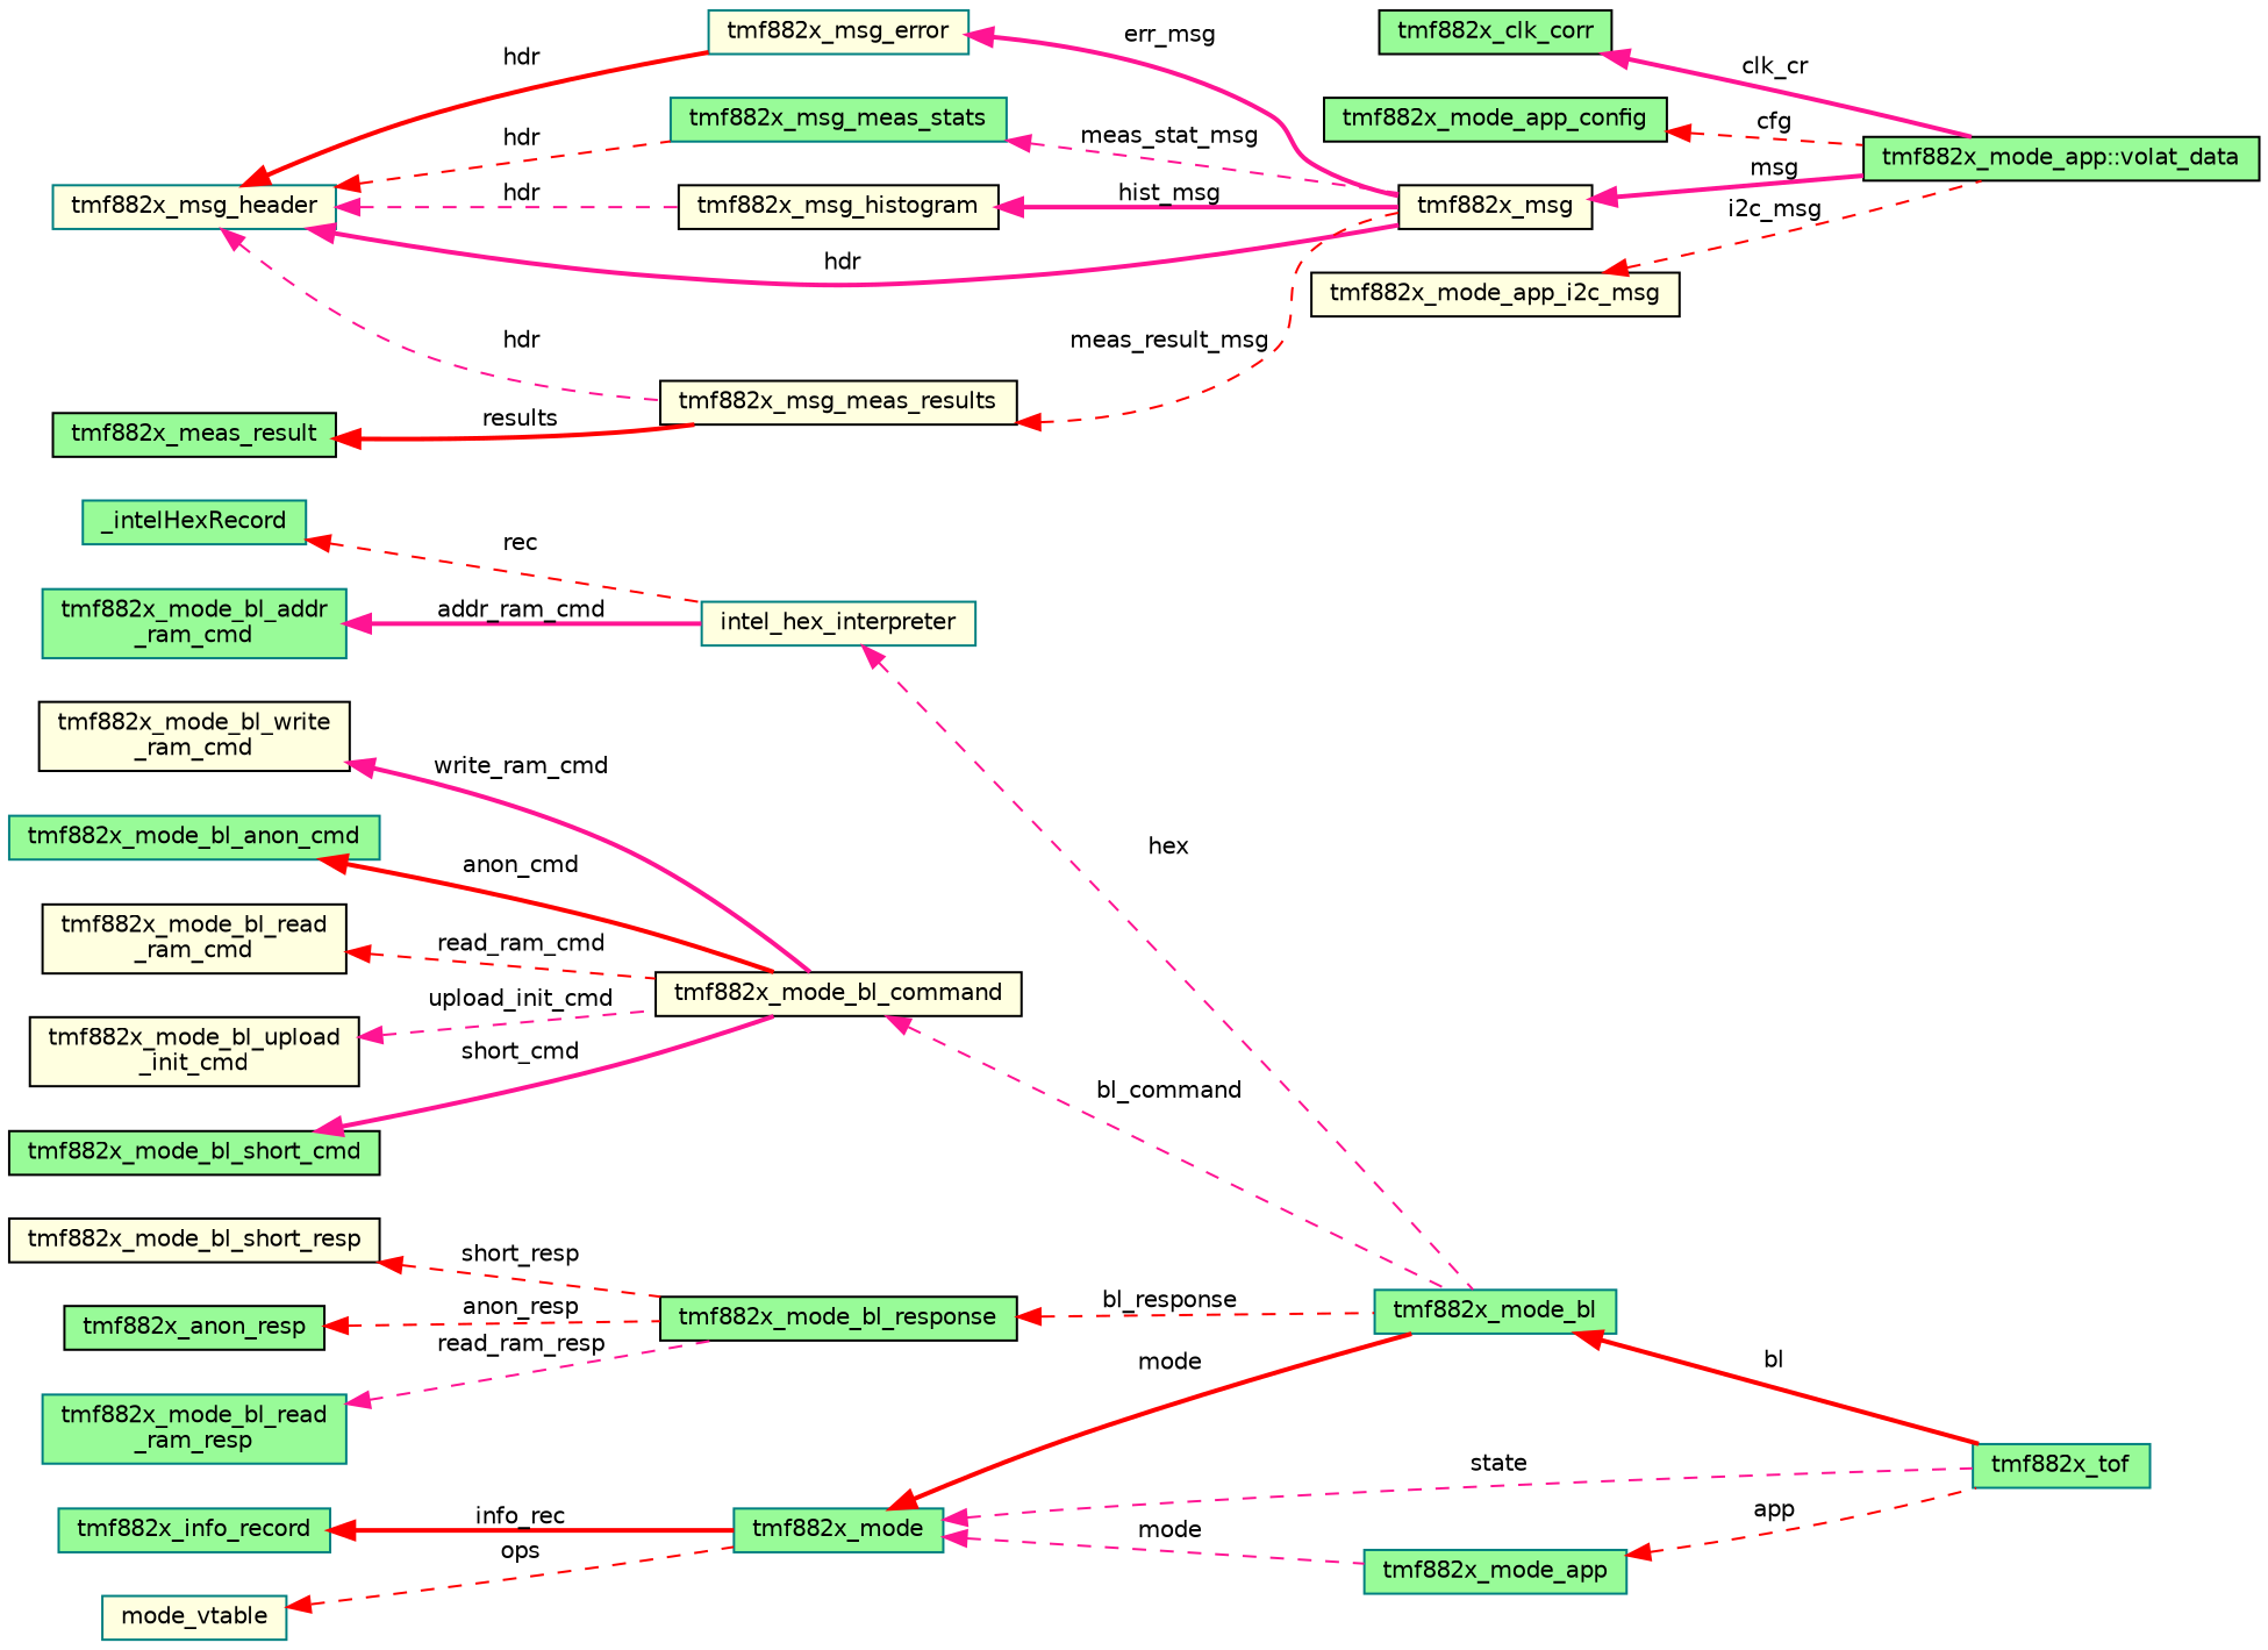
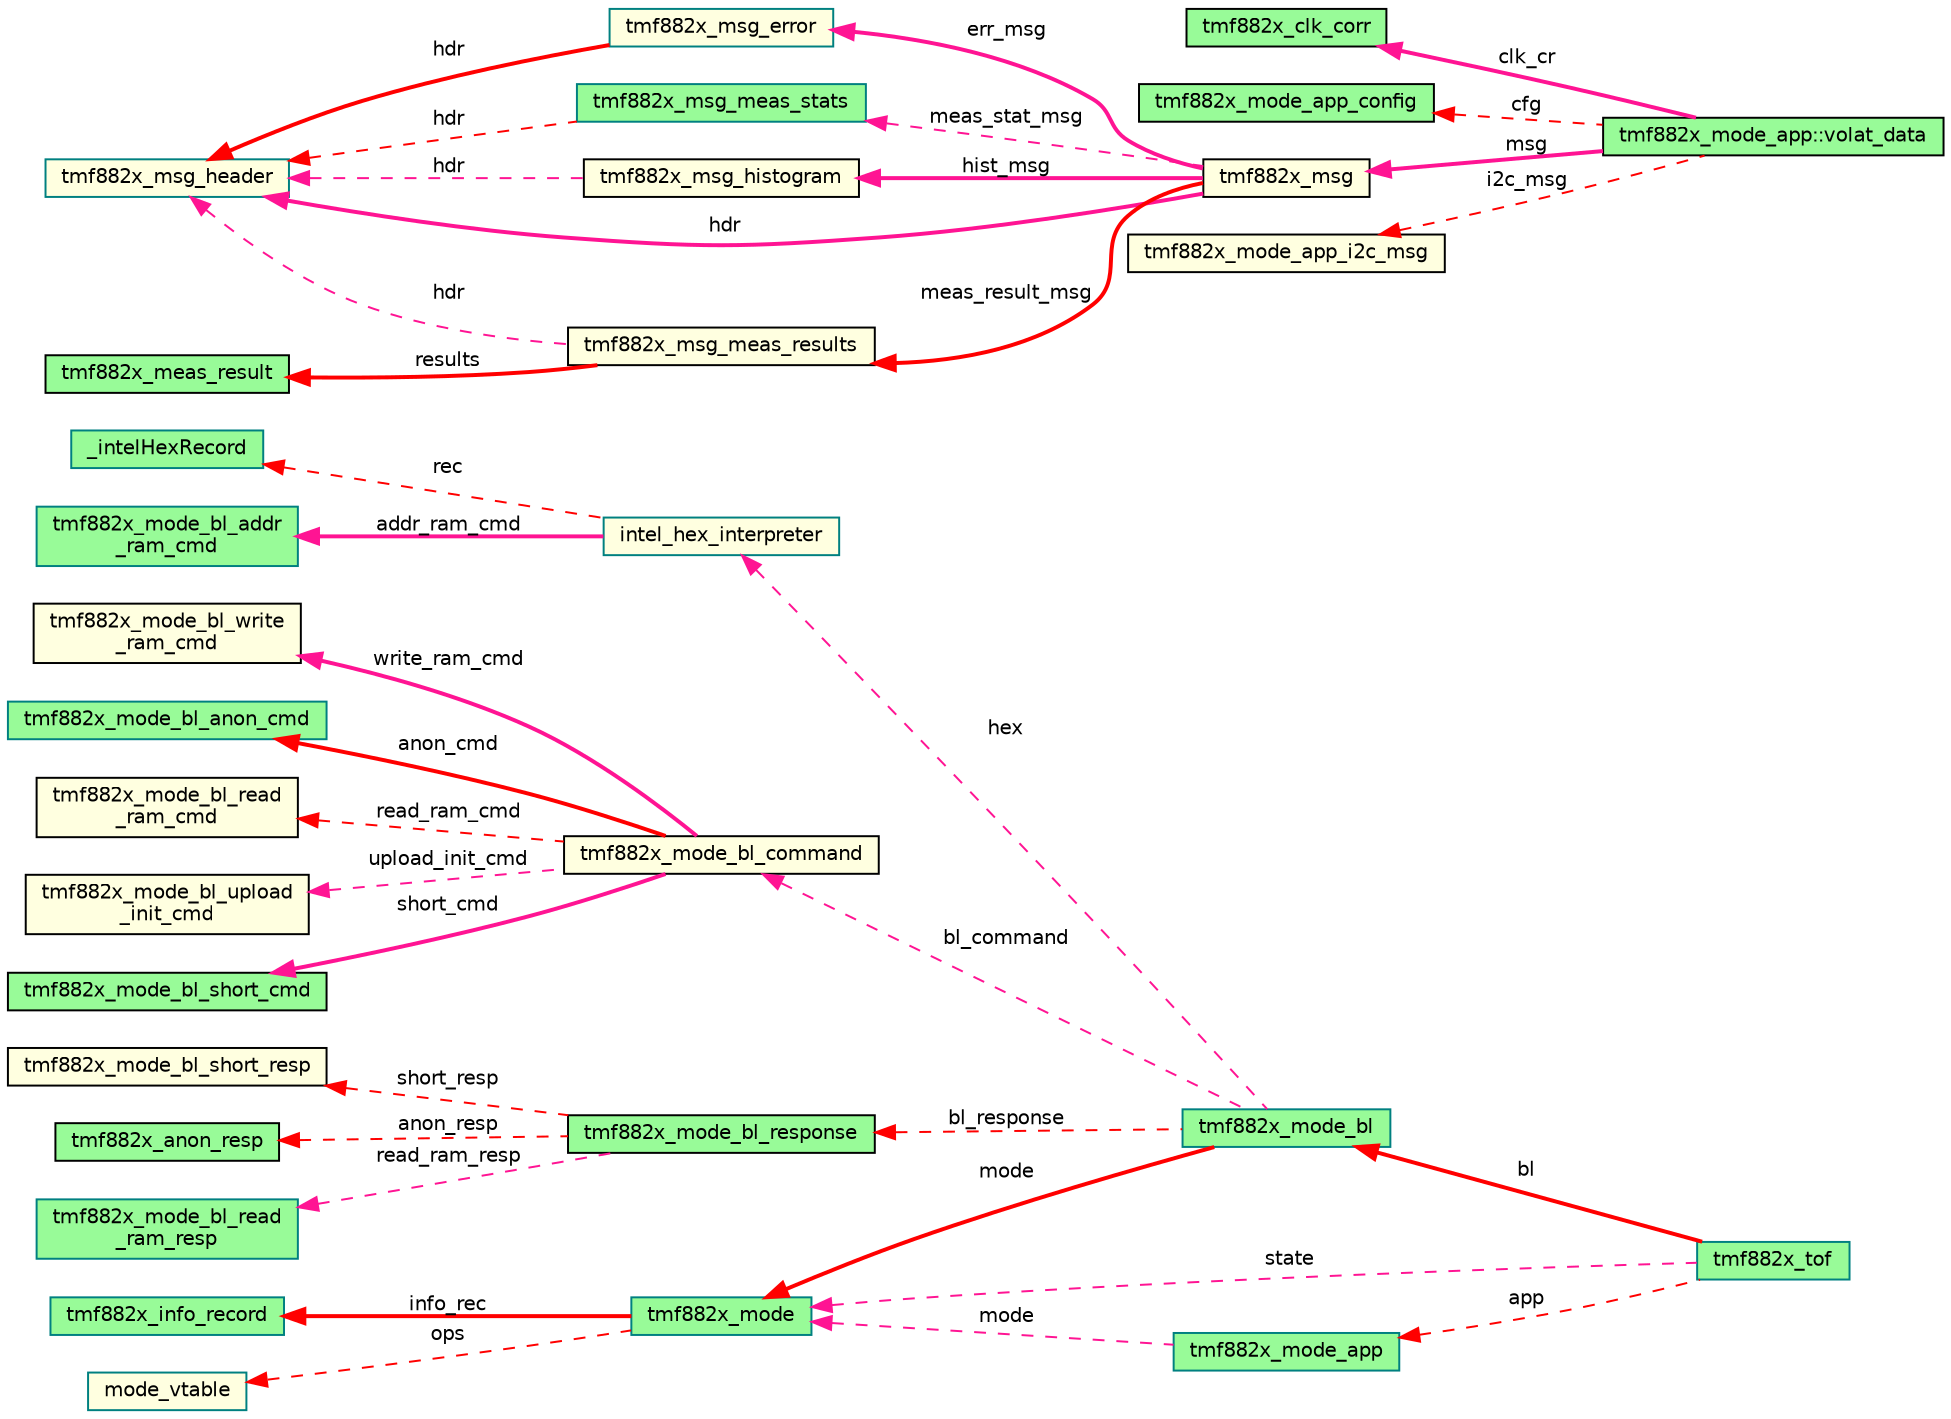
  digraph {
    rankdir=LR
    node [color=black fillcolor=palegreen fontname=Helvetica fontsize=10 shape=record style=filled]
    edge [color=red dir=back fontname=Helvetica fontsize=10 labelfontname=Helvetica labelfontsize=10 style=dashed]
    n1 [color=teal fontcolor=black height=0.2 label=tmf882x_tof width=0.4]
    n2 [color=teal height=0.2 label=tmf882x_mode_app width=0.4]
    n3 [color=teal height=0.2 label=tmf882x_mode width=0.4]
    n4 [color=teal height=0.2 label=tmf882x_mode_bl width=0.4]
    n5 [color=teal height=0.2 label=tmf882x_info_record width=0.4]
    n6 [color=teal fillcolor=lightyellow height=0.2 label=mode_vtable width=0.4]
    n7 [height=0.2 label="tmf882x_mode_app::volat_data" width=0.4]
    n8 [height=0.2 label=tmf882x_clk_corr width=0.4]
    n9 [height=0.2 label=tmf882x_mode_app_config width=0.4]
    n10 [fillcolor=lightyellow height=0.2 label=tmf882x_msg width=0.4]
    n11 [fillcolor=lightyellow height=0.2 label=tmf882x_msg_histogram width=0.4]
    n12 [color=teal fillcolor=lightyellow height=0.2 label=tmf882x_msg_header width=0.4]
    n13 [fillcolor=lightyellow height=0.2 label=tmf882x_msg_meas_results width=0.4]
    n14 [color=teal fillcolor=lightyellow height=0.2 label=tmf882x_msg_error width=0.4]
    n15 [color=teal height=0.2 label=tmf882x_msg_meas_stats width=0.4]
    n16 [height=0.2 label=tmf882x_meas_result width=0.4]
    n17 [fillcolor=lightyellow height=0.2 label=tmf882x_mode_app_i2c_msg width=0.4]
    n18 [color=teal fillcolor=lightyellow height=0.2 label=intel_hex_interpreter width=0.4]
    n19 [color=teal height=0.2 label=_intelHexRecord width=0.4]
    n20 [fillcolor=lightyellow height=0.2 label=tmf882x_mode_bl_command width=0.4]
    n21 [fillcolor=lightyellow height=0.2 label="tmf882x_mode_bl_write\l_ram_cmd" width=0.4]
    n22 [color=teal height=0.2 label=tmf882x_mode_bl_anon_cmd width=0.4]
    n23 [fillcolor=lightyellow height=0.2 label="tmf882x_mode_bl_read\l_ram_cmd" width=0.4]
    n24 [fillcolor=lightyellow height=0.2 label="tmf882x_mode_bl_upload\l_init_cmd" width=0.4]
    n25 [height=0.2 label=tmf882x_mode_bl_short_cmd width=0.4]
    n26 [color=teal height=0.2 label="tmf882x_mode_bl_addr\l_ram_cmd" width=0.4]
    n27 [height=0.2 label=tmf882x_mode_bl_response width=0.4]
    n28 [fillcolor=lightyellow height=0.2 label=tmf882x_mode_bl_short_resp width=0.4]
    n29 [height=0.2 label=tmf882x_anon_resp width=0.4]
    n30 [color=teal height=0.2 label="tmf882x_mode_bl_read\l_ram_resp" width=0.4]
    n2 -> n1 [label=" app"]
    n3 -> n1 [color=deeppink label=" state"]
    n3 -> n2 [color=deeppink label=" mode"]
    n3 -> n4 [label=" mode" style=bold]
    n4 -> n1 [label=" bl" style=bold]
    n5 -> n3 [label=" info_rec" style=bold]
    n6 -> n3 [label=" ops"]
    n8 -> n7 [color=deeppink label=" clk_cr" style=bold]
    n9 -> n7 [label=" cfg"]
    n10 -> n7 [color=deeppink label=" msg" style=bold]
    n11 -> n10 [color=deeppink label=" hist_msg" style=bold]
    n12 -> n10 [color=deeppink label=" hdr" style=bold]
    n12 -> n11 [color=deeppink label=" hdr"]
    n12 -> n13 [color=deeppink label=" hdr"]
    n12 -> n14 [label=" hdr" style=bold]
    n12 -> n15 [label=" hdr"]
-   n13 -> n10 [label=" meas_result_msg"]
+   n13 -> n10 [label=" meas_result_msg" style=bold]
    n14 -> n10 [color=deeppink label=" err_msg" style=bold]
    n15 -> n10 [color=deeppink label=" meas_stat_msg"]
    n16 -> n13 [label=" results" style=bold]
    n17 -> n7 [label=" i2c_msg"]
    n18 -> n4 [color=deeppink label=" hex"]
    n19 -> n18 [label=" rec"]
    n20 -> n4 [color=deeppink label=" bl_command"]
    n21 -> n20 [color=deeppink label=" write_ram_cmd" style=bold]
    n22 -> n20 [label=" anon_cmd" style=bold]
    n23 -> n20 [label=" read_ram_cmd"]
    n24 -> n20 [color=deeppink label=" upload_init_cmd"]
    n25 -> n20 [color=deeppink label=" short_cmd" style=bold]
    n26 -> n18 [color=deeppink label=" addr_ram_cmd" style=bold]
    n27 -> n4 [label=" bl_response"]
    n28 -> n27 [label=" short_resp"]
    n29 -> n27 [label=" anon_resp"]
    n30 -> n27 [color=deeppink label=" read_ram_resp"]
  }
